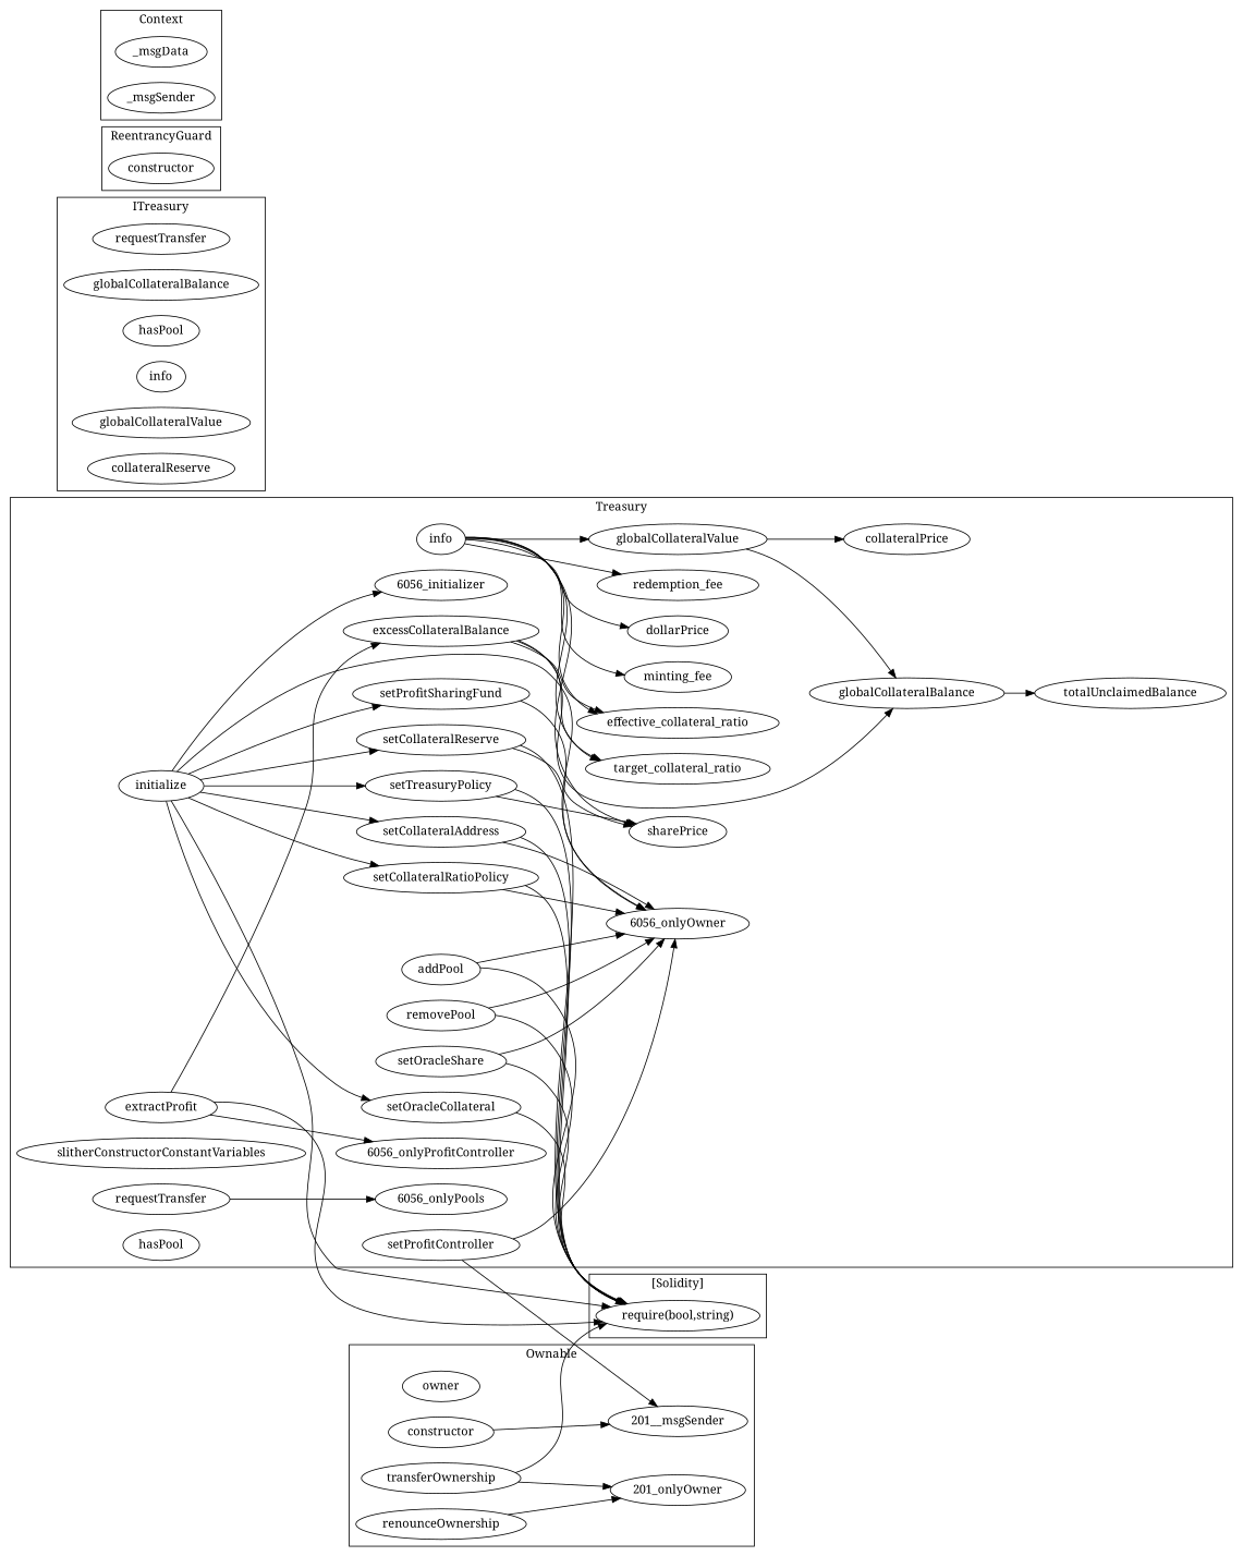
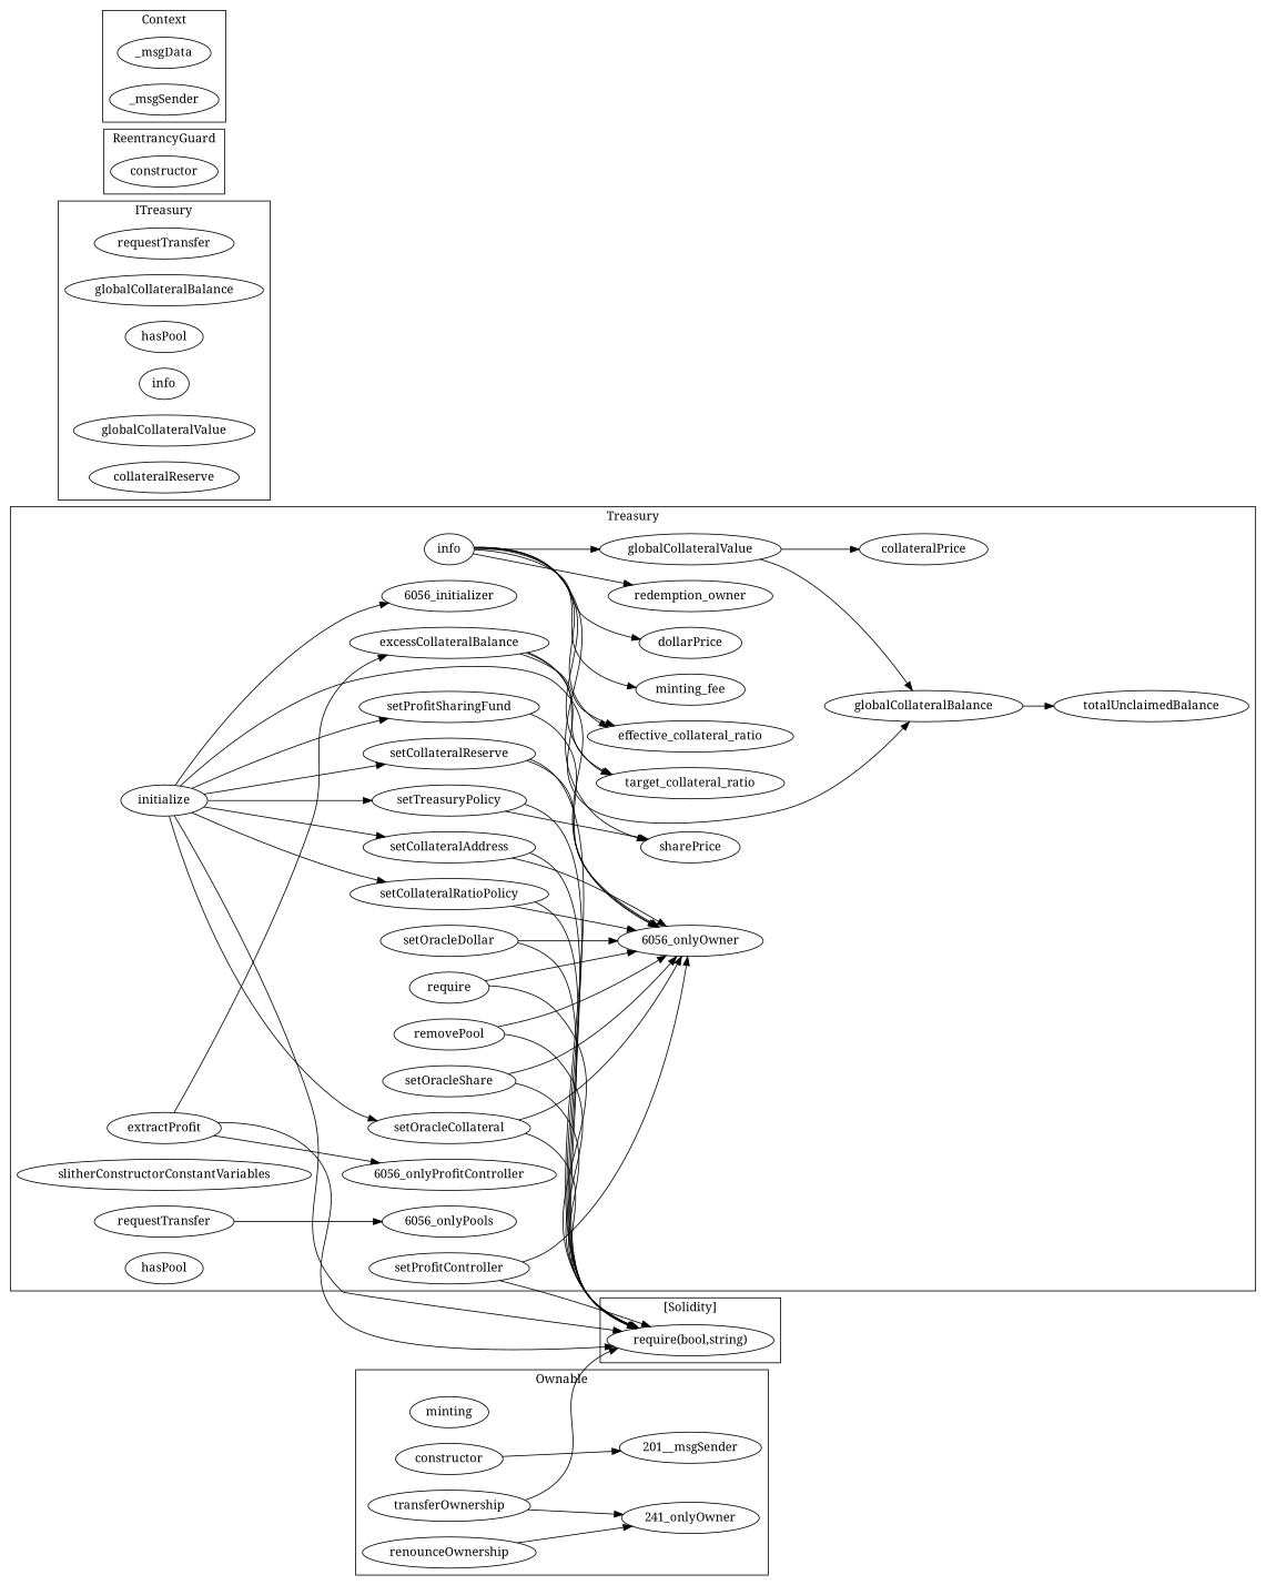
  strict digraph {
    fontname="Noto Serif"
    rankdir=LR
    node [fontname="Noto Serif"]
    edge [fontname="Noto Serif"]
    n1 [label=setCollateralReserve]
    "6056_onlyOwner"
    n3 [label=effective_collateral_ratio]
    n4 [label=globalCollateralValue]
    n5 [label=collateralPrice]
    n6 [label=globalCollateralBalance]
    n7 [label=excessCollateralBalance]
    n8 [label=target_collateral_ratio]
    n9 [label=setProfitSharingFund]
    n10 [label=setTreasuryPolicy]
    n11 [label=setOracleShare]
    n12 [label=setCollateralAddress]
    n13 [label=initialize]
    n14 [label=setCollateralRatioPolicy]
    n15 [label=setProfitController]
    "6056_initializer"
    n17 [label=info]
    n18 [label=sharePrice]
    n19 [label=minting_fee]
    n20 [label=dollarPrice]
-   n21 [label=redemption_fee]
+   n21 [label=redemption_owner]
    n22 [label=totalUnclaimedBalance]
    n23 [label=setOracleCollateral]
    n24 [label=extractProfit]
    "6056_onlyProfitController"
-   n27 [label=addPool]
+   n26 [label=setOracleDollar]
+   n27 [label=require]
    n28 [label=slitherConstructorConstantVariables]
    n29 [label=requestTransfer]
    "6056_onlyPools"
    n31 [label=removePool]
    n32 [label=hasPool]
-   n33 [label=owner]
+   n33 [label=minting]
    n34 [label=constructor]
    "201__msgSender"
    n36 [label=renounceOwnership]
-   "201_onlyOwner"
+   "201_onlyOwner" [label="241_onlyOwner"]
    n38 [label=transferOwnership]
    n39 [label=requestTransfer]
    n40 [label=globalCollateralBalance]
    n41 [label=hasPool]
    n42 [label=info]
    n43 [label=globalCollateralValue]
    n44 [label=collateralReserve]
    n45 [label=constructor]
    n46 [label=_msgData]
    n47 [label=_msgSender]
    "require(bool,string)"
    subgraph cluster_1 {
      label=Treasury
      n1
      "6056_onlyOwner"
      n3
      n4
      n5
      n6
      n7
      n8
      n9
      n10
      n11
      n12
      n13
      n14
      n15
      "6056_initializer"
      n17
      n18
      n19
      n20
      n21
      n22
      n23
      n24
      "6056_onlyProfitController"
+     n26
      n27
      n28
      n29
      "6056_onlyPools"
      n31
      n32
    }
    subgraph cluster_2 {
      label=Ownable
      n33
      n34
      "201__msgSender"
      n36
      "201_onlyOwner"
      n38
    }
    subgraph cluster_3 {
      label=ITreasury
      n39
      n40
      n41
      n42
      n43
      n44
    }
    subgraph cluster_4 {
      label=ReentrancyGuard
      n45
    }
    subgraph cluster_5 {
      label=Context
      n46
      n47
    }
    subgraph cluster_6 {
      label="[Solidity]"
      "require(bool,string)"
    }
-   n1 -> n18
+   n1 -> "6056_onlyOwner"
    n1 -> "require(bool,string)"
    n4 -> n5
    n4 -> n6
    n6 -> n22
    n7 -> n3
    n7 -> n6
    n7 -> n8
    n9 -> "6056_onlyOwner"
    n10 -> n18
    n10 -> "require(bool,string)"
    n11 -> "6056_onlyOwner"
    n11 -> "require(bool,string)"
    n12 -> "6056_onlyOwner"
    n12 -> "require(bool,string)"
    n13 -> n1
    n13 -> "6056_onlyOwner"
    n13 -> n9
    n13 -> n10
    n13 -> n12
    n13 -> n14
    n13 -> "6056_initializer"
    n13 -> n23
    n13 -> "require(bool,string)"
    n14 -> "6056_onlyOwner"
    n14 -> "require(bool,string)"
    n15 -> "6056_onlyOwner"
-   n15 -> "201__msgSender"
+   n15 -> "require(bool,string)"
    n17 -> n3
    n17 -> n4
    n17 -> n8
    n17 -> n18
    n17 -> n19
    n17 -> n20
    n17 -> n21
+   n23 -> "6056_onlyOwner"
    n23 -> "require(bool,string)"
    n24 -> n7
    n24 -> "6056_onlyProfitController"
    n24 -> "require(bool,string)"
+   n26 -> "6056_onlyOwner"
+   n26 -> "require(bool,string)"
    n27 -> "6056_onlyOwner"
    n27 -> "require(bool,string)"
    n29 -> "6056_onlyPools"
    n31 -> "6056_onlyOwner"
    n31 -> "require(bool,string)"
    n34 -> "201__msgSender"
    n36 -> "201_onlyOwner"
    n38 -> "201_onlyOwner"
    n38 -> "require(bool,string)"
  }
